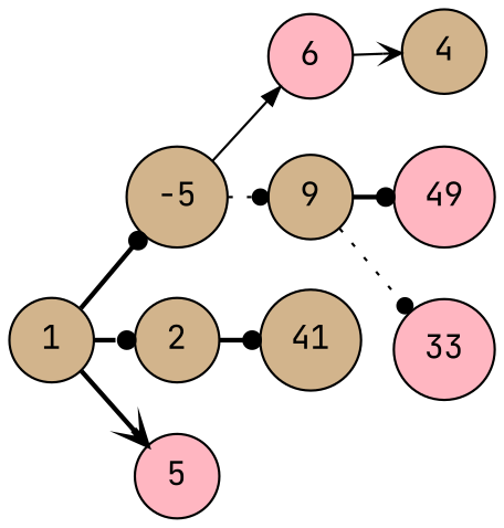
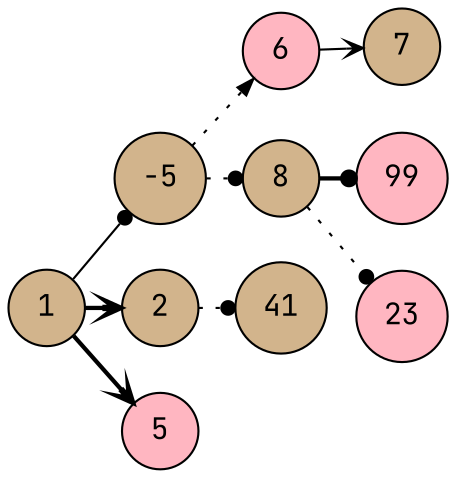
  digraph {
    fontname="JetBrains Mono"
    nodesep=0.3
    rankdir=LR
    ranksep=0.2
    node [fillcolor=tan fontname="JetBrains Mono" shape=circle style=filled]
    edge [arrowhead=dot arrowsize=0.8 fontname="JetBrains Mono" style=dotted]
    n1 [label=1]
    n2 [label=-5]
    n3 [label=2]
    n4 [fillcolor=lightpink label=5]
    n5 [fillcolor=lightpink label=6]
-   n6 [label=9]
+   n6 [label=8]
    n7 [label=41]
-   n8 [label=4]
-   n9 [fillcolor=lightpink label=49]
-   n10 [fillcolor=lightpink label=33]
-   n1 -> n2 [side=left style=bold]
-   n1 -> n3 [style=bold]
+   n8 [label=7]
+   n9 [fillcolor=lightpink label=99]
+   n10 [fillcolor=lightpink label=23]
+   n1 -> n2 [side=left style=solid]
+   n1 -> n3 [arrowhead=vee style=bold]
    n1 -> n4 [arrowhead=vee side=left style=bold]
-   n2 -> n5 [arrowhead=normal side=left style=solid]
+   n2 -> n5 [arrowhead=normal side=left]
    n2 -> n6
-   n3 -> n7 [style=bold]
+   n3 -> n7
    n5 -> n8 [arrowhead=vee style=solid]
    n6 -> n9 [side=left style=bold]
    n6 -> n10
  }
